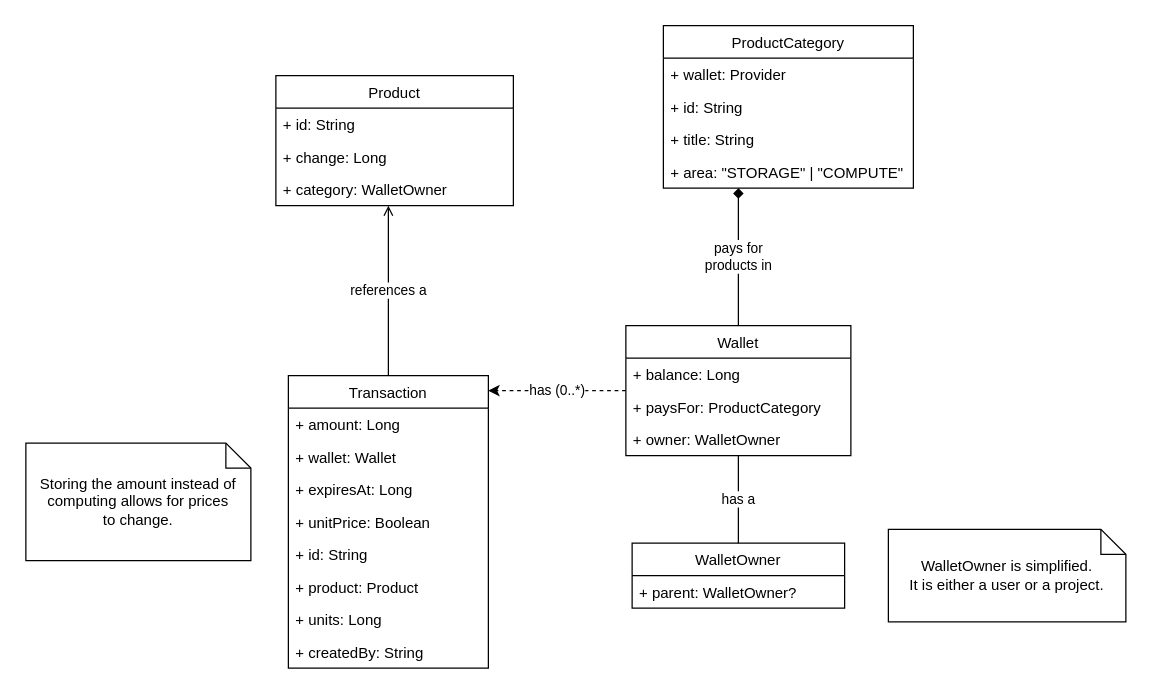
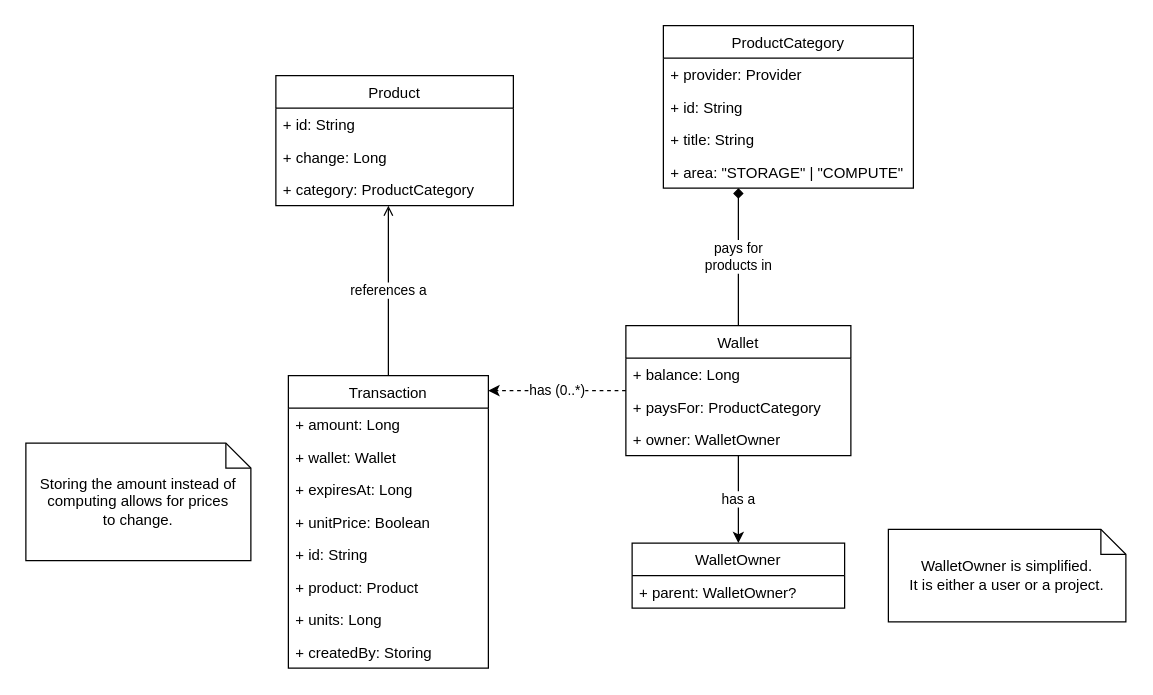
  <mxCell id="0" />
  <mxCell id="1" parent="0" />
  <mxCell id="2" value="Product" style="swimlane;fontStyle=0;childLayout=stackLayout;horizontal=1;startSize=26;fillColor=none;horizontalStack=0;resizeParent=1;resizeParentMax=0;resizeLast=0;collapsible=1;marginBottom=0;" vertex="1" parent="1"><mxGeometry x="220" y="60" width="190" height="104" as="geometry" /></mxCell>
  <mxCell id="3" value="+ id: String" style="text;strokeColor=none;fillColor=none;align=left;verticalAlign=top;spacingLeft=4;spacingRight=4;overflow=hidden;rotatable=0;points=[[0,0.5],[1,0.5]];portConstraint=eastwest;" vertex="1" parent="2"><mxGeometry y="26" width="190" height="26" as="geometry" /></mxCell>
  <mxCell id="4" value="+ change: Long" style="text;strokeColor=none;fillColor=none;align=left;verticalAlign=top;spacingLeft=4;spacingRight=4;overflow=hidden;rotatable=0;points=[[0,0.5],[1,0.5]];portConstraint=eastwest;" vertex="1" parent="2"><mxGeometry y="52" width="190" height="26" as="geometry" /></mxCell>
- <mxCell id="5" value="+ category: WalletOwner" style="text;strokeColor=none;fillColor=none;align=left;verticalAlign=top;spacingLeft=4;spacingRight=4;overflow=hidden;rotatable=0;points=[[0,0.5],[1,0.5]];portConstraint=eastwest;" vertex="1" parent="2"><mxGeometry y="78" width="190" height="26" as="geometry" /></mxCell>
+ <mxCell id="5" value="+ category: ProductCategory" style="text;strokeColor=none;fillColor=none;align=left;verticalAlign=top;spacingLeft=4;spacingRight=4;overflow=hidden;rotatable=0;points=[[0,0.5],[1,0.5]];portConstraint=eastwest;" vertex="1" parent="2"><mxGeometry y="78" width="190" height="26" as="geometry" /></mxCell>
  <mxCell id="6" value="ProductCategory" style="swimlane;fontStyle=0;childLayout=stackLayout;horizontal=1;startSize=26;fillColor=none;horizontalStack=0;resizeParent=1;resizeParentMax=0;resizeLast=0;collapsible=1;marginBottom=0;" vertex="1" parent="1"><mxGeometry x="530" y="20" width="200" height="130" as="geometry" /></mxCell>
- <mxCell id="7" value="+ wallet: Provider" style="text;strokeColor=none;fillColor=none;align=left;verticalAlign=top;spacingLeft=4;spacingRight=4;overflow=hidden;rotatable=0;points=[[0,0.5],[1,0.5]];portConstraint=eastwest;" vertex="1" parent="6"><mxGeometry y="26" width="200" height="26" as="geometry" /></mxCell>
+ <mxCell id="7" value="+ provider: Provider" style="text;strokeColor=none;fillColor=none;align=left;verticalAlign=top;spacingLeft=4;spacingRight=4;overflow=hidden;rotatable=0;points=[[0,0.5],[1,0.5]];portConstraint=eastwest;" vertex="1" parent="6"><mxGeometry y="26" width="200" height="26" as="geometry" /></mxCell>
  <mxCell id="8" value="+ id: String" style="text;strokeColor=none;fillColor=none;align=left;verticalAlign=top;spacingLeft=4;spacingRight=4;overflow=hidden;rotatable=0;points=[[0,0.5],[1,0.5]];portConstraint=eastwest;" vertex="1" parent="6"><mxGeometry y="52" width="200" height="26" as="geometry" /></mxCell>
  <mxCell id="9" value="+ title: String" style="text;strokeColor=none;fillColor=none;align=left;verticalAlign=top;spacingLeft=4;spacingRight=4;overflow=hidden;rotatable=0;points=[[0,0.5],[1,0.5]];portConstraint=eastwest;" vertex="1" parent="6"><mxGeometry y="78" width="200" height="26" as="geometry" /></mxCell>
  <mxCell id="10" value="+ area: &quot;STORAGE&quot; | &quot;COMPUTE&quot;" style="text;strokeColor=none;fillColor=none;align=left;verticalAlign=top;spacingLeft=4;spacingRight=4;overflow=hidden;rotatable=0;points=[[0,0.5],[1,0.5]];portConstraint=eastwest;" vertex="1" parent="6"><mxGeometry y="104" width="200" height="26" as="geometry" /></mxCell>
  <mxCell id="11" value="pays for&lt;br&gt;products in" style="edgeStyle=orthogonalEdgeStyle;rounded=0;orthogonalLoop=1;jettySize=auto;html=1;noEdgeStyle=1;orthogonal=1;endArrow=diamond;" edge="1" parent="1" source="14" target="6"><mxGeometry relative="1" as="geometry" /></mxCell>
  <mxCell id="12" value="has (0..*)" style="edgeStyle=orthogonalEdgeStyle;rounded=0;orthogonalLoop=1;jettySize=auto;html=1;noEdgeStyle=1;orthogonal=1;dashed=1;" edge="1" parent="1" source="14" target="19"><mxGeometry relative="1" as="geometry" /></mxCell>
- <mxCell id="13" value="has a" style="edgeStyle=orthogonalEdgeStyle;rounded=0;orthogonalLoop=1;jettySize=auto;html=1;noEdgeStyle=1;entryX=0.5;entryY=0;entryDx=0;entryDy=0;endArrow=none;" edge="1" parent="1" source="14" target="28"><mxGeometry relative="1" as="geometry"><mxPoint x="713.496" y="410" as="targetPoint" /></mxGeometry></mxCell>
+ <mxCell id="13" value="has a" style="edgeStyle=orthogonalEdgeStyle;rounded=0;orthogonalLoop=1;jettySize=auto;html=1;noEdgeStyle=1;entryX=0.5;entryY=0;entryDx=0;entryDy=0;" edge="1" parent="1" source="14" target="28"><mxGeometry relative="1" as="geometry"><mxPoint x="713.496" y="410" as="targetPoint" /></mxGeometry></mxCell>
  <mxCell id="14" value="Wallet" style="swimlane;fontStyle=0;childLayout=stackLayout;horizontal=1;startSize=26;fillColor=none;horizontalStack=0;resizeParent=1;resizeParentMax=0;resizeLast=0;collapsible=1;marginBottom=0;" vertex="1" parent="1"><mxGeometry x="500" y="260" width="180" height="104" as="geometry"><mxRectangle x="480" y="360" width="70" height="26" as="alternateBounds" /></mxGeometry></mxCell>
  <mxCell id="15" value="+ balance: Long" style="text;strokeColor=none;fillColor=none;align=left;verticalAlign=top;spacingLeft=4;spacingRight=4;overflow=hidden;rotatable=0;points=[[0,0.5],[1,0.5]];portConstraint=eastwest;" vertex="1" parent="14"><mxGeometry y="26" width="180" height="26" as="geometry" /></mxCell>
  <mxCell id="16" value="+ paysFor: ProductCategory" style="text;strokeColor=none;fillColor=none;align=left;verticalAlign=top;spacingLeft=4;spacingRight=4;overflow=hidden;rotatable=0;points=[[0,0.5],[1,0.5]];portConstraint=eastwest;" vertex="1" parent="14"><mxGeometry y="52" width="180" height="26" as="geometry" /></mxCell>
  <mxCell id="17" value="+ owner: WalletOwner" style="text;strokeColor=none;fillColor=none;align=left;verticalAlign=top;spacingLeft=4;spacingRight=4;overflow=hidden;rotatable=0;points=[[0,0.5],[1,0.5]];portConstraint=eastwest;" vertex="1" parent="14"><mxGeometry y="78" width="180" height="26" as="geometry" /></mxCell>
  <mxCell id="18" value="references a" style="edgeStyle=orthogonalEdgeStyle;rounded=0;orthogonalLoop=1;jettySize=auto;html=1;noEdgeStyle=1;orthogonal=1;endArrow=open;" edge="1" parent="1" source="19" target="2"><mxGeometry relative="1" as="geometry" /></mxCell>
  <mxCell id="19" value="Transaction" style="swimlane;fontStyle=0;childLayout=stackLayout;horizontal=1;startSize=26;fillColor=none;horizontalStack=0;resizeParent=1;resizeParentMax=0;resizeLast=0;collapsible=1;marginBottom=0;" vertex="1" parent="1"><mxGeometry x="230" y="300" width="160" height="234" as="geometry" /></mxCell>
  <mxCell id="20" value="+ amount: Long&#10;" style="text;strokeColor=none;fillColor=none;align=left;verticalAlign=top;spacingLeft=4;spacingRight=4;overflow=hidden;rotatable=0;points=[[0,0.5],[1,0.5]];portConstraint=eastwest;" vertex="1" parent="19"><mxGeometry y="26" width="160" height="26" as="geometry" /></mxCell>
  <mxCell id="21" value="+ wallet: Wallet" style="text;strokeColor=none;fillColor=none;align=left;verticalAlign=top;spacingLeft=4;spacingRight=4;overflow=hidden;rotatable=0;points=[[0,0.5],[1,0.5]];portConstraint=eastwest;" vertex="1" parent="19"><mxGeometry y="52" width="160" height="26" as="geometry" /></mxCell>
  <mxCell id="22" value="+ expiresAt: Long" style="text;strokeColor=none;fillColor=none;align=left;verticalAlign=top;spacingLeft=4;spacingRight=4;overflow=hidden;rotatable=0;points=[[0,0.5],[1,0.5]];portConstraint=eastwest;" vertex="1" parent="19"><mxGeometry y="78" width="160" height="26" as="geometry" /></mxCell>
  <mxCell id="23" value="+ unitPrice: Boolean" style="text;strokeColor=none;fillColor=none;align=left;verticalAlign=top;spacingLeft=4;spacingRight=4;overflow=hidden;rotatable=0;points=[[0,0.5],[1,0.5]];portConstraint=eastwest;" vertex="1" parent="19"><mxGeometry y="104" width="160" height="26" as="geometry" /></mxCell>
  <mxCell id="24" value="+ id: String" style="text;strokeColor=none;fillColor=none;align=left;verticalAlign=top;spacingLeft=4;spacingRight=4;overflow=hidden;rotatable=0;points=[[0,0.5],[1,0.5]];portConstraint=eastwest;" vertex="1" parent="19"><mxGeometry y="130" width="160" height="26" as="geometry" /></mxCell>
  <mxCell id="25" value="+ product: Product" style="text;strokeColor=none;fillColor=none;align=left;verticalAlign=top;spacingLeft=4;spacingRight=4;overflow=hidden;rotatable=0;points=[[0,0.5],[1,0.5]];portConstraint=eastwest;" vertex="1" parent="19"><mxGeometry y="156" width="160" height="26" as="geometry" /></mxCell>
  <mxCell id="26" value="+ units: Long" style="text;strokeColor=none;fillColor=none;align=left;verticalAlign=top;spacingLeft=4;spacingRight=4;overflow=hidden;rotatable=0;points=[[0,0.5],[1,0.5]];portConstraint=eastwest;" vertex="1" parent="19"><mxGeometry y="182" width="160" height="26" as="geometry" /></mxCell>
- <mxCell id="27" value="+ createdBy: String" style="text;strokeColor=none;fillColor=none;align=left;verticalAlign=top;spacingLeft=4;spacingRight=4;overflow=hidden;rotatable=0;points=[[0,0.5],[1,0.5]];portConstraint=eastwest;" vertex="1" parent="19"><mxGeometry y="208" width="160" height="26" as="geometry" /></mxCell>
+ <mxCell id="27" value="+ createdBy: Storing" style="text;strokeColor=none;fillColor=none;align=left;verticalAlign=top;spacingLeft=4;spacingRight=4;overflow=hidden;rotatable=0;points=[[0,0.5],[1,0.5]];portConstraint=eastwest;" vertex="1" parent="19"><mxGeometry y="208" width="160" height="26" as="geometry" /></mxCell>
  <mxCell id="28" value="WalletOwner" style="swimlane;fontStyle=0;childLayout=stackLayout;horizontal=1;startSize=26;fillColor=none;horizontalStack=0;resizeParent=1;resizeParentMax=0;resizeLast=0;collapsible=1;marginBottom=0;" vertex="1" parent="1"><mxGeometry x="505" y="434" width="170" height="52" as="geometry" /></mxCell>
  <mxCell id="29" value="+ parent: WalletOwner?" style="text;strokeColor=none;fillColor=none;align=left;verticalAlign=top;spacingLeft=4;spacingRight=4;overflow=hidden;rotatable=0;points=[[0,0.5],[1,0.5]];portConstraint=eastwest;" vertex="1" parent="28"><mxGeometry y="26" width="170" height="26" as="geometry" /></mxCell>
  <mxCell id="30" value="WalletOwner is simplified.&lt;br&gt;It is either a user or a project." style="shape=note;size=20;whiteSpace=wrap;html=1;" vertex="1" parent="1"><mxGeometry x="710" y="423" width="190" height="74" as="geometry" /></mxCell>
  <mxCell id="31" value="Storing the amount instead of&lt;br&gt;computing allows for prices&lt;br&gt;to change." style="shape=note;size=20;whiteSpace=wrap;html=1;" vertex="1" parent="1"><mxGeometry x="20" y="354" width="180" height="94" as="geometry" /></mxCell>
